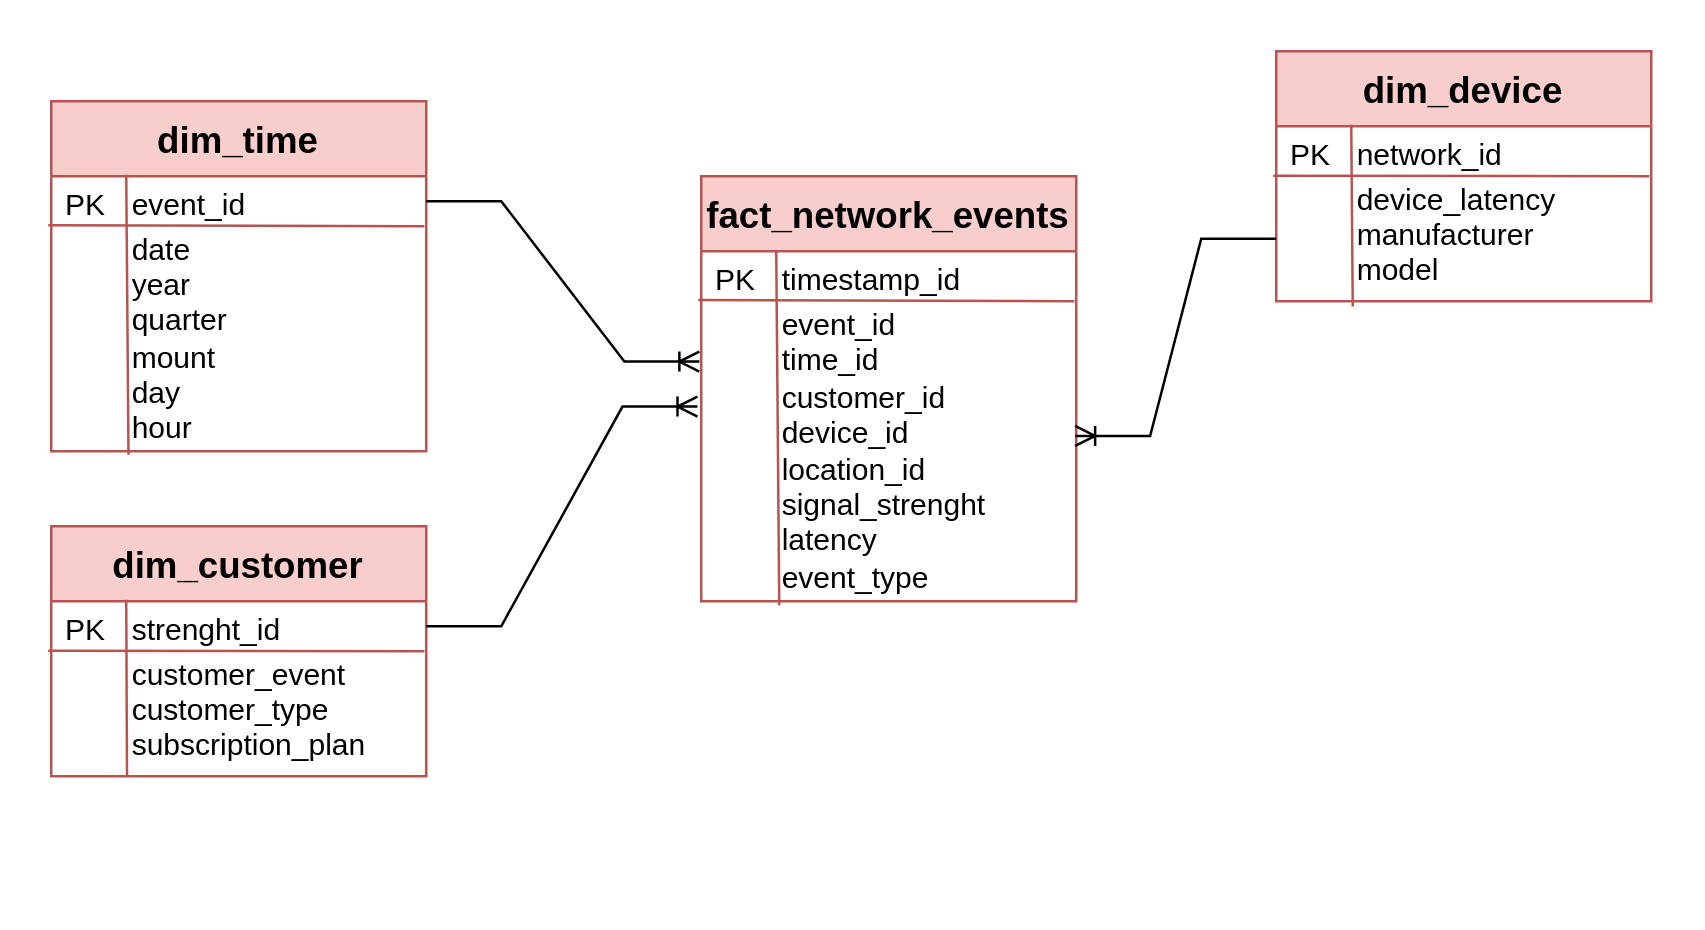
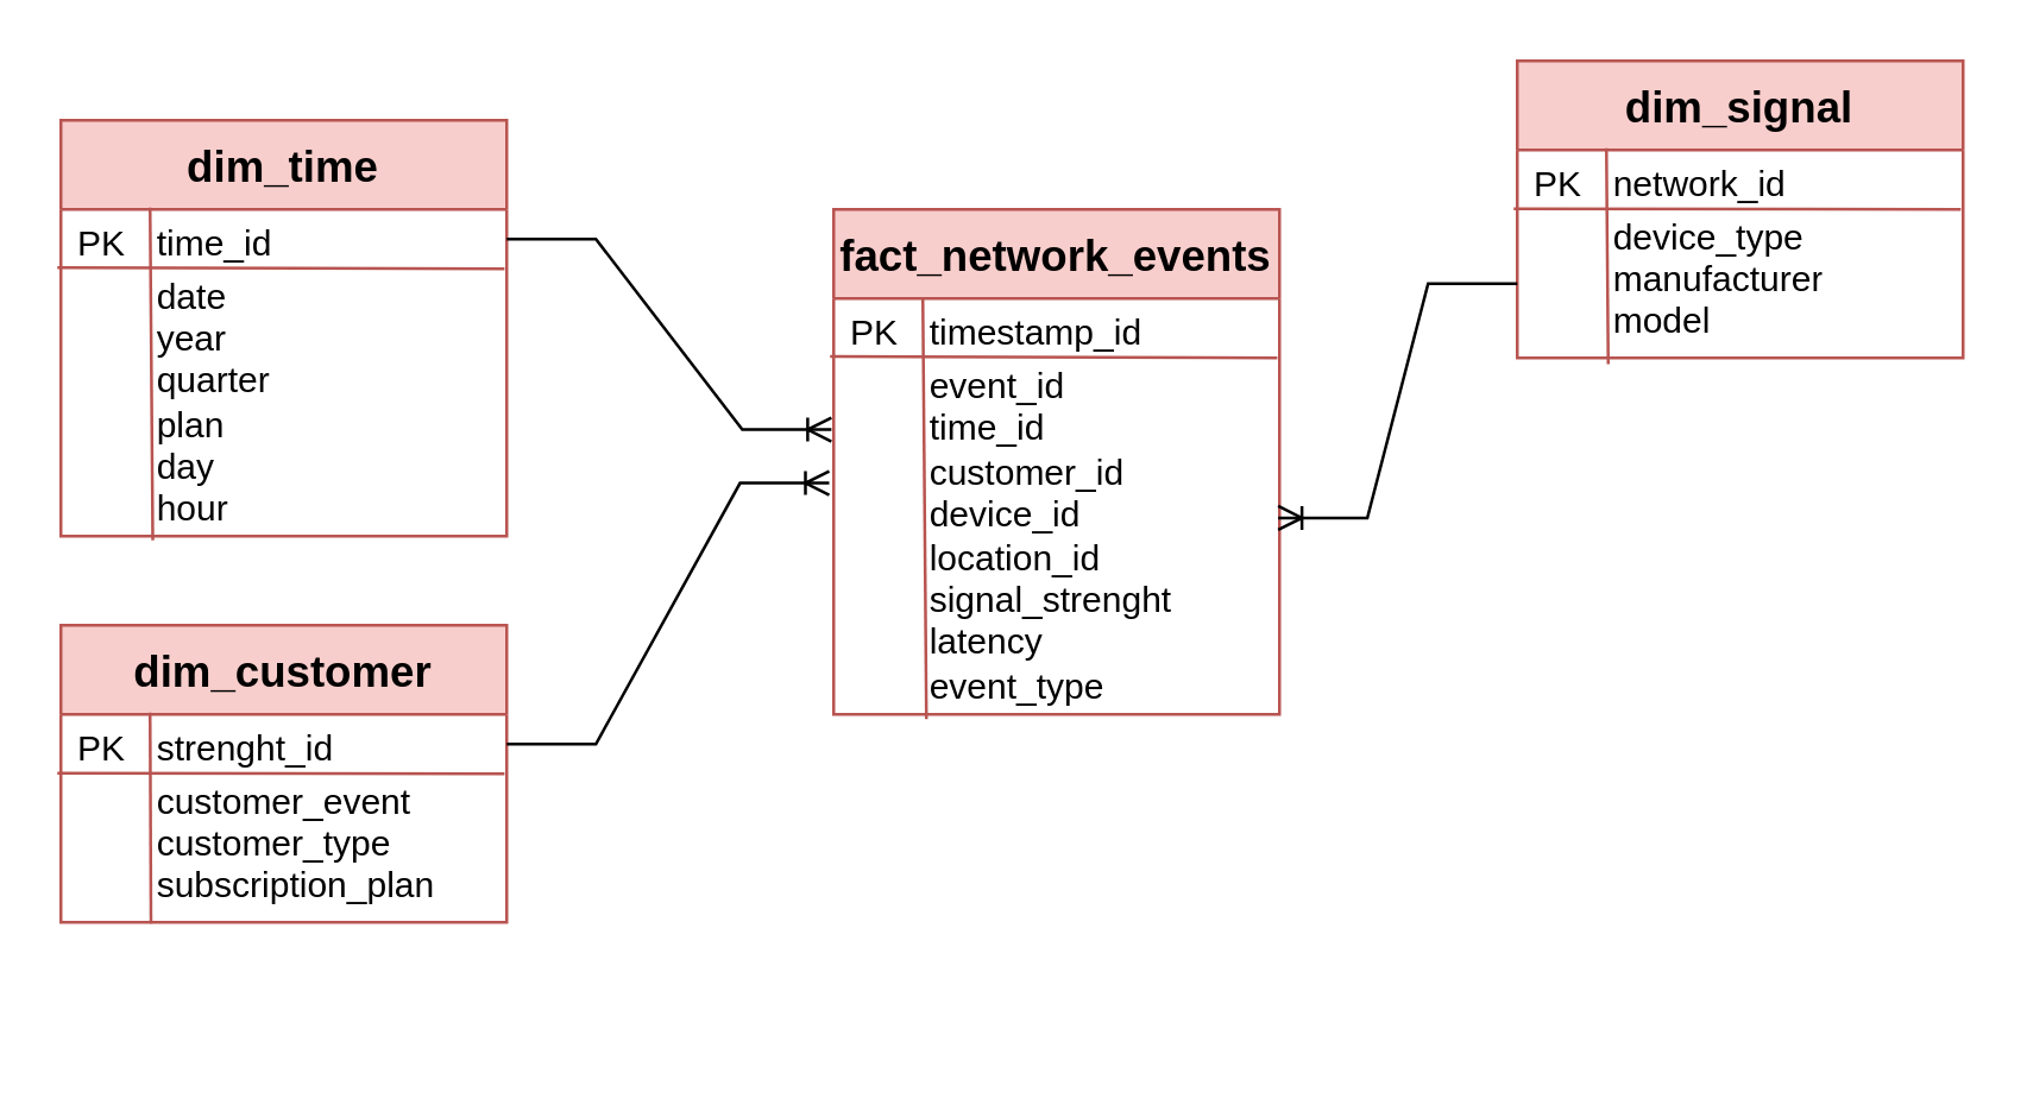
  <mxCell id="0" />
  <mxCell id="1" parent="0" />
  <mxCell id="2" value="&lt;b&gt;&lt;span style=&quot;font-size:11.0pt;line-height:150%;&lt;br/&gt;font-family:&amp;quot;Times New Roman&amp;quot;,serif;mso-fareast-font-family:Calibri;mso-fareast-theme-font:&lt;br/&gt;minor-latin;mso-bidi-theme-font:minor-bidi;mso-font-kerning:0pt;mso-ligatures:&lt;br/&gt;none;mso-ansi-language:RU;mso-fareast-language:EN-US;mso-bidi-language:AR-SA&quot;&gt;fact_network_events&lt;/span&gt;&lt;/b&gt;" style="swimlane;fontStyle=0;childLayout=stackLayout;horizontal=1;startSize=30;horizontalStack=0;resizeParent=1;resizeParentMax=0;resizeLast=0;collapsible=1;marginBottom=0;whiteSpace=wrap;html=1;fillColor=#f8cecc;strokeColor=#b85450;" vertex="1" parent="1"><mxGeometry x="280" y="70" width="150" height="170" as="geometry" /></mxCell>
  <mxCell id="3" value="" style="endArrow=none;html=1;rounded=0;entryX=0.151;entryY=-0.028;entryDx=0;entryDy=0;entryPerimeter=0;fillColor=#f8cecc;strokeColor=#b85450;exitX=0.208;exitY=1.013;exitDx=0;exitDy=0;exitPerimeter=0;" edge="1" parent="2" source="5"><mxGeometry width="50" height="50" relative="1" as="geometry"><mxPoint x="31.35" y="160.56" as="sourcePoint" /><mxPoint x="30.0" y="30.0" as="targetPoint" /></mxGeometry></mxCell>
  <mxCell id="4" value="&lt;span style=&quot;line-height: 150%;&quot;&gt;&lt;font style=&quot;font-size: 12px;&quot;&gt;PK&lt;span style=&quot;white-space: pre;&quot;&gt;&#09;&lt;/span&gt;timestamp_id&lt;/font&gt;&lt;/span&gt;" style="text;strokeColor=none;fillColor=none;align=left;verticalAlign=middle;spacingLeft=4;spacingRight=4;overflow=hidden;points=[[0,0.5],[1,0.5]];portConstraint=eastwest;rotatable=0;whiteSpace=wrap;html=1;" vertex="1" parent="2"><mxGeometry y="30" width="150" height="20" as="geometry" /></mxCell>
  <mxCell id="5" value="&lt;span style=&quot;white-space: pre;&quot;&gt;&#09;&lt;/span&gt;event_id&lt;div&gt;&lt;span style=&quot;white-space: pre;&quot;&gt;&#09;&lt;/span&gt;time_id&lt;br&gt;&lt;div&gt;&lt;span style=&quot;white-space: pre;&quot;&gt;&#09;&lt;/span&gt;customer_id&lt;div&gt;&lt;span style=&quot;white-space: pre;&quot;&gt;&#09;&lt;/span&gt;device_id&lt;/div&gt;&lt;div&gt;&lt;span style=&quot;white-space: pre;&quot;&gt;&#09;&lt;/span&gt;location_id&lt;/div&gt;&lt;div&gt;&lt;span style=&quot;white-space: pre;&quot;&gt;&#09;&lt;/span&gt;signal_strenght&lt;/div&gt;&lt;div&gt;&lt;span style=&quot;white-space: pre;&quot;&gt;&#09;&lt;/span&gt;latency&lt;/div&gt;&lt;div&gt;&lt;span style=&quot;white-space: pre;&quot;&gt;&#09;&lt;/span&gt;event_type&lt;/div&gt;&lt;/div&gt;&lt;/div&gt;" style="text;strokeColor=none;fillColor=none;align=left;verticalAlign=middle;spacingLeft=4;spacingRight=4;overflow=hidden;points=[[0,0.5],[1,0.5]];portConstraint=eastwest;rotatable=0;whiteSpace=wrap;html=1;" vertex="1" parent="2"><mxGeometry y="50" width="150" height="120" as="geometry" /></mxCell>
  <mxCell id="6" value="" style="endArrow=none;html=1;rounded=0;fillColor=#f8cecc;strokeColor=#b85450;exitX=-0.008;exitY=-0.004;exitDx=0;exitDy=0;exitPerimeter=0;entryX=0.995;entryY=0;entryDx=0;entryDy=0;entryPerimeter=0;" edge="1" parent="2" source="5" target="5"><mxGeometry width="50" height="50" relative="1" as="geometry"><mxPoint x="-99" y="161" as="sourcePoint" /><mxPoint x="20" y="60" as="targetPoint" /></mxGeometry></mxCell>
  <mxCell id="7" value="&lt;b&gt;&lt;span style=&quot;font-size:11.0pt;line-height:150%;&lt;br/&gt;font-family:&amp;quot;Times New Roman&amp;quot;,serif;mso-fareast-font-family:Calibri;mso-fareast-theme-font:&lt;br/&gt;minor-latin;mso-bidi-theme-font:minor-bidi;mso-font-kerning:0pt;mso-ligatures:&lt;br/&gt;none;mso-ansi-language:RU;mso-fareast-language:EN-US;mso-bidi-language:AR-SA&quot;&gt;dim_customer&lt;/span&gt;&lt;/b&gt;" style="swimlane;fontStyle=0;childLayout=stackLayout;horizontal=1;startSize=30;horizontalStack=0;resizeParent=1;resizeParentMax=0;resizeLast=0;collapsible=1;marginBottom=0;whiteSpace=wrap;html=1;fillColor=#f8cecc;strokeColor=#b85450;" vertex="1" parent="1"><mxGeometry x="20" y="210" width="150" height="100" as="geometry"><mxRectangle x="100" y="300" width="135" height="34" as="alternateBounds" /></mxGeometry></mxCell>
  <mxCell id="8" value="&lt;span style=&quot;line-height: 150%;&quot;&gt;&lt;font style=&quot;font-size: 12px;&quot;&gt;PK&lt;span style=&quot;white-space: pre;&quot;&gt;&#09;&lt;/span&gt;strenght_id&lt;/font&gt;&lt;/span&gt;" style="text;strokeColor=none;fillColor=none;align=left;verticalAlign=middle;spacingLeft=4;spacingRight=4;overflow=hidden;points=[[0,0.5],[1,0.5]];portConstraint=eastwest;rotatable=0;whiteSpace=wrap;html=1;" vertex="1" parent="7"><mxGeometry y="30" width="150" height="20" as="geometry" /></mxCell>
  <mxCell id="9" value="" style="endArrow=none;html=1;rounded=0;entryX=0.151;entryY=-0.028;entryDx=0;entryDy=0;entryPerimeter=0;fillColor=#f8cecc;strokeColor=#b85450;exitX=0.202;exitY=1.008;exitDx=0;exitDy=0;exitPerimeter=0;" edge="1" parent="7" source="10"><mxGeometry width="50" height="50" relative="1" as="geometry"><mxPoint x="31.35" y="160" as="sourcePoint" /><mxPoint x="30.0" y="29.44" as="targetPoint" /></mxGeometry></mxCell>
  <mxCell id="10" value="&lt;span style=&quot;white-space: pre;&quot;&gt;&#09;&lt;/span&gt;customer_event&lt;div&gt;&lt;span style=&quot;white-space: pre;&quot;&gt;&#09;&lt;/span&gt;customer_type&lt;div&gt;&lt;span style=&quot;white-space: pre;&quot;&gt;&#09;&lt;/span&gt;subscription_plan&lt;/div&gt;&lt;div&gt;&lt;br&gt;&lt;/div&gt;&lt;/div&gt;" style="text;strokeColor=none;fillColor=none;align=left;verticalAlign=middle;spacingLeft=4;spacingRight=4;overflow=hidden;points=[[0,0.5],[1,0.5]];portConstraint=eastwest;rotatable=0;whiteSpace=wrap;html=1;" vertex="1" parent="7"><mxGeometry y="50" width="150" height="50" as="geometry" /></mxCell>
  <mxCell id="11" value="" style="endArrow=none;html=1;rounded=0;fillColor=#f8cecc;strokeColor=#b85450;exitX=-0.008;exitY=-0.004;exitDx=0;exitDy=0;exitPerimeter=0;entryX=0.995;entryY=0;entryDx=0;entryDy=0;entryPerimeter=0;" edge="1" parent="7" source="10" target="10"><mxGeometry width="50" height="50" relative="1" as="geometry"><mxPoint x="-99" y="161" as="sourcePoint" /><mxPoint x="20" y="60" as="targetPoint" /></mxGeometry></mxCell>
  <mxCell id="12" value="&lt;b&gt;&lt;span style=&quot;font-size:11.0pt;line-height:150%;&lt;br/&gt;font-family:&amp;quot;Times New Roman&amp;quot;,serif;mso-fareast-font-family:Calibri;mso-fareast-theme-font:&lt;br/&gt;minor-latin;mso-bidi-theme-font:minor-bidi;mso-font-kerning:0pt;mso-ligatures:&lt;br/&gt;none;mso-ansi-language:RU;mso-fareast-language:EN-US;mso-bidi-language:AR-SA&quot;&gt;dim_time&lt;/span&gt;&lt;/b&gt;" style="swimlane;fontStyle=0;childLayout=stackLayout;horizontal=1;startSize=30;horizontalStack=0;resizeParent=1;resizeParentMax=0;resizeLast=0;collapsible=1;marginBottom=0;whiteSpace=wrap;html=1;fillColor=#f8cecc;strokeColor=#b85450;" vertex="1" parent="1"><mxGeometry x="20" y="40" width="150" height="140" as="geometry" /></mxCell>
- <mxCell id="13" value="&lt;span style=&quot;line-height: 150%;&quot;&gt;&lt;font style=&quot;font-size: 12px;&quot;&gt;PK&lt;span style=&quot;white-space: pre;&quot;&gt;&#09;&lt;/span&gt;event_id&lt;/font&gt;&lt;/span&gt;" style="text;strokeColor=none;fillColor=none;align=left;verticalAlign=middle;spacingLeft=4;spacingRight=4;overflow=hidden;points=[[0,0.5],[1,0.5]];portConstraint=eastwest;rotatable=0;whiteSpace=wrap;html=1;" vertex="1" parent="12"><mxGeometry y="30" width="150" height="20" as="geometry" /></mxCell>
+ <mxCell id="13" value="&lt;span style=&quot;line-height: 150%;&quot;&gt;&lt;font style=&quot;font-size: 12px;&quot;&gt;PK&lt;span style=&quot;white-space: pre;&quot;&gt;&#09;&lt;/span&gt;time_id&lt;/font&gt;&lt;/span&gt;" style="text;strokeColor=none;fillColor=none;align=left;verticalAlign=middle;spacingLeft=4;spacingRight=4;overflow=hidden;points=[[0,0.5],[1,0.5]];portConstraint=eastwest;rotatable=0;whiteSpace=wrap;html=1;" vertex="1" parent="12"><mxGeometry y="30" width="150" height="20" as="geometry" /></mxCell>
  <mxCell id="14" value="" style="endArrow=none;html=1;rounded=0;entryX=0.151;entryY=-0.028;entryDx=0;entryDy=0;entryPerimeter=0;fillColor=#f8cecc;strokeColor=#b85450;exitX=0.206;exitY=1.016;exitDx=0;exitDy=0;exitPerimeter=0;" edge="1" parent="12" source="15"><mxGeometry width="50" height="50" relative="1" as="geometry"><mxPoint x="31.35" y="160" as="sourcePoint" /><mxPoint x="30.0" y="29.44" as="targetPoint" /></mxGeometry></mxCell>
- <mxCell id="15" value="&lt;span style=&quot;white-space: pre;&quot;&gt;&#09;&lt;/span&gt;date&lt;div&gt;&lt;span style=&quot;white-space: pre;&quot;&gt;&#09;&lt;/span&gt;year&lt;div&gt;&lt;span style=&quot;white-space: pre;&quot;&gt;&#09;&lt;/span&gt;quarter&lt;/div&gt;&lt;div&gt;&lt;span style=&quot;white-space: pre;&quot;&gt;&#09;&lt;/span&gt;mount&lt;/div&gt;&lt;div&gt;&lt;span style=&quot;white-space: pre;&quot;&gt;&#09;&lt;/span&gt;day&lt;/div&gt;&lt;div&gt;&lt;span style=&quot;white-space: pre;&quot;&gt;&#09;&lt;/span&gt;hour&lt;/div&gt;&lt;/div&gt;" style="text;strokeColor=none;fillColor=none;align=left;verticalAlign=middle;spacingLeft=4;spacingRight=4;overflow=hidden;points=[[0,0.5],[1,0.5]];portConstraint=eastwest;rotatable=0;whiteSpace=wrap;html=1;" vertex="1" parent="12"><mxGeometry y="50" width="150" height="90" as="geometry" /></mxCell>
+ <mxCell id="15" value="&lt;span style=&quot;white-space: pre;&quot;&gt;&#09;&lt;/span&gt;date&lt;div&gt;&lt;span style=&quot;white-space: pre;&quot;&gt;&#09;&lt;/span&gt;year&lt;div&gt;&lt;span style=&quot;white-space: pre;&quot;&gt;&#09;&lt;/span&gt;quarter&lt;/div&gt;&lt;div&gt;&lt;span style=&quot;white-space: pre;&quot;&gt;&#09;&lt;/span&gt;plan&lt;/div&gt;&lt;div&gt;&lt;span style=&quot;white-space: pre;&quot;&gt;&#09;&lt;/span&gt;day&lt;/div&gt;&lt;div&gt;&lt;span style=&quot;white-space: pre;&quot;&gt;&#09;&lt;/span&gt;hour&lt;/div&gt;&lt;/div&gt;" style="text;strokeColor=none;fillColor=none;align=left;verticalAlign=middle;spacingLeft=4;spacingRight=4;overflow=hidden;points=[[0,0.5],[1,0.5]];portConstraint=eastwest;rotatable=0;whiteSpace=wrap;html=1;" vertex="1" parent="12"><mxGeometry y="50" width="150" height="90" as="geometry" /></mxCell>
  <mxCell id="16" value="" style="endArrow=none;html=1;rounded=0;fillColor=#f8cecc;strokeColor=#b85450;exitX=-0.008;exitY=-0.004;exitDx=0;exitDy=0;exitPerimeter=0;entryX=0.995;entryY=0;entryDx=0;entryDy=0;entryPerimeter=0;" edge="1" parent="12" source="15" target="15"><mxGeometry width="50" height="50" relative="1" as="geometry"><mxPoint x="-99" y="161" as="sourcePoint" /><mxPoint x="20" y="60" as="targetPoint" /></mxGeometry></mxCell>
- <mxCell id="17" value="&lt;b&gt;&lt;span style=&quot;font-size:11.0pt;line-height:150%;&lt;br/&gt;font-family:&amp;quot;Times New Roman&amp;quot;,serif;mso-fareast-font-family:Calibri;mso-fareast-theme-font:&lt;br/&gt;minor-latin;mso-bidi-theme-font:minor-bidi;mso-font-kerning:0pt;mso-ligatures:&lt;br/&gt;none;mso-ansi-language:RU;mso-fareast-language:EN-US;mso-bidi-language:AR-SA&quot;&gt;dim_device&lt;/span&gt;&lt;/b&gt;" style="swimlane;fontStyle=0;childLayout=stackLayout;horizontal=1;startSize=30;horizontalStack=0;resizeParent=1;resizeParentMax=0;resizeLast=0;collapsible=1;marginBottom=0;whiteSpace=wrap;html=1;fillColor=#f8cecc;strokeColor=#b85450;" vertex="1" parent="1"><mxGeometry x="510" y="20" width="150" height="100" as="geometry" /></mxCell>
+ <mxCell id="17" value="&lt;b&gt;&lt;span style=&quot;font-size:11.0pt;line-height:150%;&lt;br/&gt;font-family:&amp;quot;Times New Roman&amp;quot;,serif;mso-fareast-font-family:Calibri;mso-fareast-theme-font:&lt;br/&gt;minor-latin;mso-bidi-theme-font:minor-bidi;mso-font-kerning:0pt;mso-ligatures:&lt;br/&gt;none;mso-ansi-language:RU;mso-fareast-language:EN-US;mso-bidi-language:AR-SA&quot;&gt;dim_signal&lt;/span&gt;&lt;/b&gt;" style="swimlane;fontStyle=0;childLayout=stackLayout;horizontal=1;startSize=30;horizontalStack=0;resizeParent=1;resizeParentMax=0;resizeLast=0;collapsible=1;marginBottom=0;whiteSpace=wrap;html=1;fillColor=#f8cecc;strokeColor=#b85450;" vertex="1" parent="1"><mxGeometry x="510" y="20" width="150" height="100" as="geometry" /></mxCell>
  <mxCell id="18" value="&lt;span style=&quot;line-height: 150%;&quot;&gt;&lt;font style=&quot;font-size: 12px;&quot;&gt;PK&lt;span style=&quot;white-space: pre;&quot;&gt;&#09;&lt;/span&gt;network_id&lt;/font&gt;&lt;/span&gt;" style="text;strokeColor=none;fillColor=none;align=left;verticalAlign=middle;spacingLeft=4;spacingRight=4;overflow=hidden;points=[[0,0.5],[1,0.5]];portConstraint=eastwest;rotatable=0;whiteSpace=wrap;html=1;" vertex="1" parent="17"><mxGeometry y="30" width="150" height="20" as="geometry" /></mxCell>
  <mxCell id="19" value="" style="endArrow=none;html=1;rounded=0;entryX=0.151;entryY=-0.028;entryDx=0;entryDy=0;entryPerimeter=0;fillColor=#f8cecc;strokeColor=#b85450;exitX=0.204;exitY=1.042;exitDx=0;exitDy=0;exitPerimeter=0;" edge="1" parent="17" source="20"><mxGeometry width="50" height="50" relative="1" as="geometry"><mxPoint x="31.35" y="160" as="sourcePoint" /><mxPoint x="30.0" y="29.44" as="targetPoint" /></mxGeometry></mxCell>
- <mxCell id="20" value="&lt;span style=&quot;white-space: pre;&quot;&gt;&#09;&lt;/span&gt;device_latency&lt;div&gt;&lt;span style=&quot;white-space: pre;&quot;&gt;&#09;&lt;/span&gt;manufacturer&lt;div&gt;&lt;span style=&quot;white-space: pre;&quot;&gt;&#09;&lt;/span&gt;model&lt;/div&gt;&lt;div&gt;&lt;br&gt;&lt;/div&gt;&lt;/div&gt;" style="text;strokeColor=none;fillColor=none;align=left;verticalAlign=middle;spacingLeft=4;spacingRight=4;overflow=hidden;points=[[0,0.5],[1,0.5]];portConstraint=eastwest;rotatable=0;whiteSpace=wrap;html=1;" vertex="1" parent="17"><mxGeometry y="50" width="150" height="50" as="geometry" /></mxCell>
+ <mxCell id="20" value="&lt;span style=&quot;white-space: pre;&quot;&gt;&#09;&lt;/span&gt;device_type&lt;div&gt;&lt;span style=&quot;white-space: pre;&quot;&gt;&#09;&lt;/span&gt;manufacturer&lt;div&gt;&lt;span style=&quot;white-space: pre;&quot;&gt;&#09;&lt;/span&gt;model&lt;/div&gt;&lt;div&gt;&lt;br&gt;&lt;/div&gt;&lt;/div&gt;" style="text;strokeColor=none;fillColor=none;align=left;verticalAlign=middle;spacingLeft=4;spacingRight=4;overflow=hidden;points=[[0,0.5],[1,0.5]];portConstraint=eastwest;rotatable=0;whiteSpace=wrap;html=1;" vertex="1" parent="17"><mxGeometry y="50" width="150" height="50" as="geometry" /></mxCell>
  <mxCell id="21" value="" style="endArrow=none;html=1;rounded=0;fillColor=#f8cecc;strokeColor=#b85450;exitX=-0.008;exitY=-0.004;exitDx=0;exitDy=0;exitPerimeter=0;entryX=0.995;entryY=0;entryDx=0;entryDy=0;entryPerimeter=0;" edge="1" parent="17" source="20" target="20"><mxGeometry width="50" height="50" relative="1" as="geometry"><mxPoint x="-99" y="161" as="sourcePoint" /><mxPoint x="20" y="60" as="targetPoint" /></mxGeometry></mxCell>
  <mxCell id="22" value="" style="edgeStyle=entityRelationEdgeStyle;fontSize=12;html=1;endArrow=ERoneToMany;rounded=0;exitX=1;exitY=0.5;exitDx=0;exitDy=0;entryX=-0.005;entryY=0.201;entryDx=0;entryDy=0;entryPerimeter=0;" edge="1" parent="1" source="13" target="5"><mxGeometry width="100" height="100" relative="1" as="geometry"><mxPoint x="180" y="220" as="sourcePoint" /><mxPoint x="280" y="120" as="targetPoint" /></mxGeometry></mxCell>
  <mxCell id="23" value="" style="edgeStyle=entityRelationEdgeStyle;fontSize=12;html=1;endArrow=ERoneToMany;rounded=0;entryX=-0.01;entryY=0.351;entryDx=0;entryDy=0;entryPerimeter=0;exitX=1;exitY=0.5;exitDx=0;exitDy=0;" edge="1" parent="1" source="8" target="5"><mxGeometry width="100" height="100" relative="1" as="geometry"><mxPoint x="170" y="290" as="sourcePoint" /><mxPoint x="270" y="190" as="targetPoint" /></mxGeometry></mxCell>
  <mxCell id="24" value="" style="edgeStyle=entityRelationEdgeStyle;fontSize=12;html=1;endArrow=ERoneToMany;rounded=0;exitX=0;exitY=0.5;exitDx=0;exitDy=0;entryX=0.997;entryY=0.449;entryDx=0;entryDy=0;entryPerimeter=0;" edge="1" parent="1" source="20" target="5"><mxGeometry width="100" height="100" relative="1" as="geometry"><mxPoint x="560" y="310" as="sourcePoint" /><mxPoint x="350" y="270" as="targetPoint" /><Array as="points"><mxPoint x="560" y="180" /><mxPoint x="510" y="180" /><mxPoint x="450" y="350" /><mxPoint x="470" y="180" /><mxPoint x="510" y="260" /><mxPoint x="410" y="270" /></Array></mxGeometry></mxCell>
